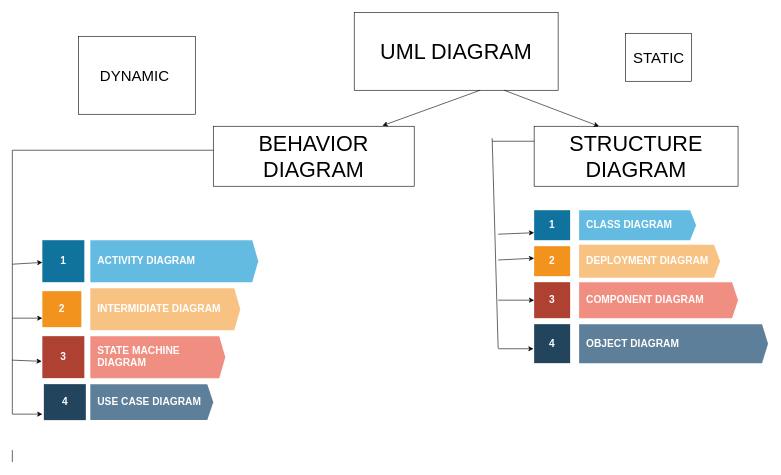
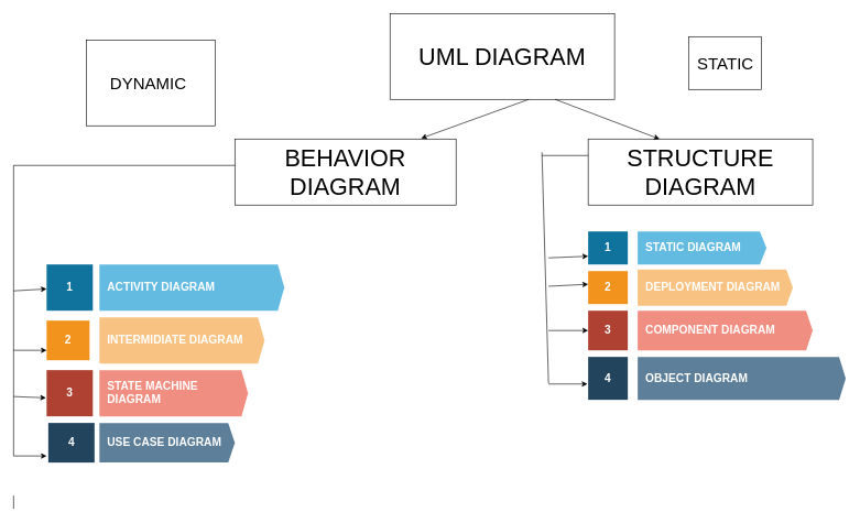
  <mxCell id="0" />
  <mxCell id="1" parent="0" />
  <mxCell id="2" value="1" style="html=1;whiteSpace=wrap;fillColor=#10739E;strokeColor=none;shadow=0;fontSize=17;fontColor=#FFFFFF;align=center;fontStyle=1;rounded=0;" vertex="1" parent="1"><mxGeometry x="70" y="400" width="70" height="70" as="geometry" /></mxCell>
  <mxCell id="3" value="ACTIVITY DIAGRAM" style="shape=mxgraph.infographic.ribbonSimple;notch1=0;notch2=10;notch=0;html=1;whiteSpace=wrap;fillColor=#64BBE2;strokeColor=none;shadow=0;fontSize=17;fontColor=#FFFFFF;align=left;spacingLeft=10;fontStyle=1;" vertex="1" parent="1"><mxGeometry x="150" y="400" width="280" height="70" as="geometry" /></mxCell>
  <mxCell id="4" value="2" style="html=1;whiteSpace=wrap;fillColor=#F2931E;strokeColor=none;shadow=0;fontSize=17;fontColor=#FFFFFF;align=center;fontStyle=1;rounded=0;" vertex="1" parent="1"><mxGeometry x="70" y="485" width="65" height="60" as="geometry" /></mxCell>
  <mxCell id="5" value="INTERMIDIATE DIAGRAM" style="shape=mxgraph.infographic.ribbonSimple;notch1=0;notch2=10;notch=0;html=1;whiteSpace=wrap;fillColor=#F8C382;strokeColor=none;shadow=0;fontSize=17;fontColor=#FFFFFF;align=left;spacingLeft=10;fontStyle=1;" vertex="1" parent="1"><mxGeometry x="150" y="480" width="250" height="70" as="geometry" /></mxCell>
  <mxCell id="6" value="3" style="html=1;whiteSpace=wrap;fillColor=#AE4132;strokeColor=none;shadow=0;fontSize=17;fontColor=#FFFFFF;align=center;fontStyle=1;rounded=0;" vertex="1" parent="1"><mxGeometry x="70" y="560" width="70" height="70" as="geometry" /></mxCell>
  <mxCell id="7" value="STATE MACHINE DIAGRAM" style="shape=mxgraph.infographic.ribbonSimple;notch1=0;notch2=10;notch=0;html=1;whiteSpace=wrap;fillColor=#F08E81;strokeColor=none;shadow=0;fontSize=17;fontColor=#FFFFFF;align=left;spacingLeft=10;fontStyle=1;" vertex="1" parent="1"><mxGeometry x="150" y="560" width="225" height="70" as="geometry" /></mxCell>
  <mxCell id="8" value="4" style="html=1;whiteSpace=wrap;fillColor=#23445D;strokeColor=none;shadow=0;fontSize=17;fontColor=#FFFFFF;align=center;fontStyle=1;rounded=0;" vertex="1" parent="1"><mxGeometry x="72.5" y="640" width="70" height="60" as="geometry" /></mxCell>
  <mxCell id="9" value="USE CASE DIAGRAM" style="shape=mxgraph.infographic.ribbonSimple;notch1=0;notch2=10;notch=0;html=1;whiteSpace=wrap;fillColor=#5D7F99;strokeColor=none;shadow=0;fontSize=17;fontColor=#FFFFFF;align=left;spacingLeft=10;fontStyle=1;" vertex="1" parent="1"><mxGeometry x="150" y="640" width="205" height="60" as="geometry" /></mxCell>
  <mxCell id="10" value="&lt;font style=&quot;font-size: 36px;&quot;&gt;BEHAVIOR DIAGRAM&lt;/font&gt;" style="rounded=0;whiteSpace=wrap;html=1;" vertex="1" parent="1"><mxGeometry x="355" y="210" width="335" height="100" as="geometry" /></mxCell>
  <mxCell id="11" value="" style="endArrow=none;html=1;rounded=0;" edge="1" parent="1"><mxGeometry width="50" height="50" relative="1" as="geometry"><mxPoint x="20" y="250" as="sourcePoint" /><mxPoint x="355" y="250" as="targetPoint" /></mxGeometry></mxCell>
  <mxCell id="12" value="" style="endArrow=none;html=1;rounded=0;" edge="1" parent="1"><mxGeometry width="50" height="50" relative="1" as="geometry"><mxPoint x="20" y="690" as="sourcePoint" /><mxPoint x="20" y="250" as="targetPoint" /><Array as="points"><mxPoint x="20" y="680" /></Array></mxGeometry></mxCell>
  <mxCell id="13" value="" style="endArrow=classic;html=1;rounded=0;" edge="1" parent="1" target="2"><mxGeometry width="50" height="50" relative="1" as="geometry"><mxPoint x="20" y="440" as="sourcePoint" /><mxPoint x="70" y="410" as="targetPoint" /></mxGeometry></mxCell>
  <mxCell id="14" value="" style="endArrow=classic;html=1;rounded=0;entryX=0;entryY=0.75;entryDx=0;entryDy=0;" edge="1" parent="1" target="4"><mxGeometry width="50" height="50" relative="1" as="geometry"><mxPoint x="20" y="530" as="sourcePoint" /><mxPoint x="70" y="485" as="targetPoint" /></mxGeometry></mxCell>
  <mxCell id="15" value="" style="endArrow=classic;html=1;rounded=0;entryX=-0.014;entryY=0.6;entryDx=0;entryDy=0;entryPerimeter=0;" edge="1" parent="1" target="6"><mxGeometry width="50" height="50" relative="1" as="geometry"><mxPoint x="20" y="600" as="sourcePoint" /><mxPoint x="70" y="550" as="targetPoint" /></mxGeometry></mxCell>
  <mxCell id="16" value="" style="endArrow=classic;html=1;rounded=0;" edge="1" parent="1"><mxGeometry width="50" height="50" relative="1" as="geometry"><mxPoint x="20" y="690" as="sourcePoint" /><mxPoint x="70" y="690" as="targetPoint" /></mxGeometry></mxCell>
  <mxCell id="17" value="" style="endArrow=none;html=1;rounded=0;" edge="1" parent="1"><mxGeometry width="50" height="50" relative="1" as="geometry"><mxPoint x="20" y="770" as="sourcePoint" /><mxPoint x="20" y="750" as="targetPoint" /></mxGeometry></mxCell>
  <mxCell id="18" value="&lt;font style=&quot;font-size: 36px;&quot;&gt;UML DIAGRAM&lt;/font&gt;" style="rounded=0;whiteSpace=wrap;html=1;" vertex="1" parent="1"><mxGeometry x="590" y="20" width="340" height="130" as="geometry" /></mxCell>
  <mxCell id="19" value="" style="endArrow=classic;html=1;rounded=0;entryX=0.842;entryY=-0.01;entryDx=0;entryDy=0;entryPerimeter=0;" edge="1" parent="1" target="10"><mxGeometry width="50" height="50" relative="1" as="geometry"><mxPoint x="800" y="150" as="sourcePoint" /><mxPoint x="800" y="220" as="targetPoint" /></mxGeometry></mxCell>
  <mxCell id="20" value="&lt;font style=&quot;font-size: 36px;&quot;&gt;STRUCTURE DIAGRAM&lt;/font&gt;" style="rounded=0;whiteSpace=wrap;html=1;" vertex="1" parent="1"><mxGeometry x="890" y="210" width="340" height="100" as="geometry" /></mxCell>
  <mxCell id="21" value="" style="endArrow=classic;html=1;rounded=0;entryX=0.318;entryY=0;entryDx=0;entryDy=0;entryPerimeter=0;" edge="1" parent="1" target="20"><mxGeometry width="50" height="50" relative="1" as="geometry"><mxPoint x="840" y="150" as="sourcePoint" /><mxPoint x="890" y="100" as="targetPoint" /><Array as="points" /></mxGeometry></mxCell>
  <mxCell id="22" value="" style="endArrow=none;html=1;rounded=0;" edge="1" parent="1"><mxGeometry width="50" height="50" relative="1" as="geometry"><mxPoint x="820" y="235" as="sourcePoint" /><mxPoint x="890" y="235" as="targetPoint" /></mxGeometry></mxCell>
  <mxCell id="23" value="" style="endArrow=none;html=1;rounded=0;" edge="1" parent="1"><mxGeometry width="50" height="50" relative="1" as="geometry"><mxPoint x="830" y="580" as="sourcePoint" /><mxPoint x="820" y="230" as="targetPoint" /></mxGeometry></mxCell>
  <mxCell id="24" value="1" style="html=1;whiteSpace=wrap;fillColor=#10739E;strokeColor=none;shadow=0;fontSize=17;fontColor=#FFFFFF;align=center;fontStyle=1;rounded=0;" vertex="1" parent="1"><mxGeometry x="890" y="350" width="60" height="50" as="geometry" /></mxCell>
- <mxCell id="25" value="CLASS DIAGRAM" style="shape=mxgraph.infographic.ribbonSimple;notch1=0;notch2=10;notch=0;html=1;whiteSpace=wrap;fillColor=#64BBE2;strokeColor=none;shadow=0;fontSize=17;fontColor=#FFFFFF;align=left;spacingLeft=10;fontStyle=1;" vertex="1" parent="1"><mxGeometry x="965" y="350" width="195" height="50" as="geometry" /></mxCell>
+ <mxCell id="25" value="STATIC DIAGRAM" style="shape=mxgraph.infographic.ribbonSimple;notch1=0;notch2=10;notch=0;html=1;whiteSpace=wrap;fillColor=#64BBE2;strokeColor=none;shadow=0;fontSize=17;fontColor=#FFFFFF;align=left;spacingLeft=10;fontStyle=1;" vertex="1" parent="1"><mxGeometry x="965" y="350" width="195" height="50" as="geometry" /></mxCell>
  <mxCell id="26" value="2" style="html=1;whiteSpace=wrap;fillColor=#F2931E;strokeColor=none;shadow=0;fontSize=17;fontColor=#FFFFFF;align=center;fontStyle=1;rounded=0;" vertex="1" parent="1"><mxGeometry x="890" y="410" width="60" height="50" as="geometry" /></mxCell>
  <mxCell id="27" value="DEPLOYMENT DIAGRAM" style="shape=mxgraph.infographic.ribbonSimple;notch1=0;notch2=10;notch=0;html=1;whiteSpace=wrap;fillColor=#F8C382;strokeColor=none;shadow=0;fontSize=17;fontColor=#FFFFFF;align=left;spacingLeft=10;fontStyle=1;" vertex="1" parent="1"><mxGeometry x="965" y="407.5" width="235" height="55" as="geometry" /></mxCell>
  <mxCell id="28" value="3" style="html=1;whiteSpace=wrap;fillColor=#AE4132;strokeColor=none;shadow=0;fontSize=17;fontColor=#FFFFFF;align=center;fontStyle=1;rounded=0;" vertex="1" parent="1"><mxGeometry x="890" y="470" width="60" height="60" as="geometry" /></mxCell>
  <mxCell id="29" value="COMPONENT DIAGRAM" style="shape=mxgraph.infographic.ribbonSimple;notch1=0;notch2=10;notch=0;html=1;whiteSpace=wrap;fillColor=#F08E81;strokeColor=none;shadow=0;fontSize=17;fontColor=#FFFFFF;align=left;spacingLeft=10;fontStyle=1;" vertex="1" parent="1"><mxGeometry x="965" y="470" width="265" height="60" as="geometry" /></mxCell>
  <mxCell id="30" value="4" style="html=1;whiteSpace=wrap;fillColor=#23445D;strokeColor=none;shadow=0;fontSize=17;fontColor=#FFFFFF;align=center;fontStyle=1;rounded=0;" vertex="1" parent="1"><mxGeometry x="890" y="540" width="60" height="65" as="geometry" /></mxCell>
  <mxCell id="31" value="OBJECT DIAGRAM" style="shape=mxgraph.infographic.ribbonSimple;notch1=0;notch2=10;notch=0;html=1;whiteSpace=wrap;fillColor=#5D7F99;strokeColor=none;shadow=0;fontSize=17;fontColor=#FFFFFF;align=left;spacingLeft=10;fontStyle=1;" vertex="1" parent="1"><mxGeometry x="965" y="540" width="315" height="65" as="geometry" /></mxCell>
  <mxCell id="32" value="" style="endArrow=classic;html=1;rounded=0;entryX=0;entryY=0.75;entryDx=0;entryDy=0;" edge="1" parent="1" target="24"><mxGeometry width="50" height="50" relative="1" as="geometry"><mxPoint x="830" y="390" as="sourcePoint" /><mxPoint x="880" y="380" as="targetPoint" /></mxGeometry></mxCell>
  <mxCell id="33" value="" style="endArrow=classic;html=1;rounded=0;entryX=0;entryY=1;entryDx=0;entryDy=0;" edge="1" parent="1"><mxGeometry width="50" height="50" relative="1" as="geometry"><mxPoint x="830" y="433" as="sourcePoint" /><mxPoint x="890" y="430" as="targetPoint" /></mxGeometry></mxCell>
  <mxCell id="34" value="" style="endArrow=classic;html=1;rounded=0;entryX=0;entryY=0.5;entryDx=0;entryDy=0;" edge="1" parent="1" target="28"><mxGeometry width="50" height="50" relative="1" as="geometry"><mxPoint x="830" y="500" as="sourcePoint" /><mxPoint x="880" y="499.5" as="targetPoint" /></mxGeometry></mxCell>
  <mxCell id="35" value="" style="endArrow=classic;html=1;rounded=0;entryX=-0.017;entryY=0.631;entryDx=0;entryDy=0;entryPerimeter=0;" edge="1" parent="1" target="30"><mxGeometry width="50" height="50" relative="1" as="geometry"><mxPoint x="830" y="581" as="sourcePoint" /><mxPoint x="860" y="550" as="targetPoint" /></mxGeometry></mxCell>
  <mxCell id="36" value="&lt;font style=&quot;font-size: 25px;&quot;&gt;DYNAMIC&amp;nbsp;&lt;/font&gt;" style="whiteSpace=wrap;html=1;rounded=0;" vertex="1" parent="1"><mxGeometry x="130" y="60" width="195" height="130" as="geometry" /></mxCell>
  <mxCell id="37" value="&lt;font style=&quot;font-size: 25px;&quot;&gt;STATIC&lt;/font&gt;" style="whiteSpace=wrap;html=1;rounded=0;" vertex="1" parent="1"><mxGeometry x="1042.5" y="55" width="110" height="80" as="geometry" /></mxCell>
